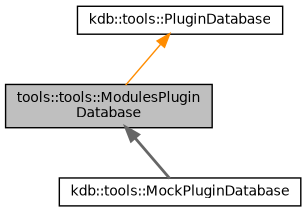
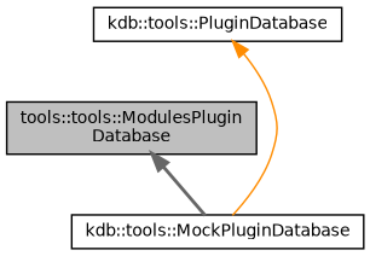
  digraph {
    node [color=black fillcolor=white fontname=Helvetica fontsize=10 shape=record style=filled]
    edge [dir=back fontname=Helvetica fontsize=10 labelfontname=Helvetica labelfontsize=10]
    n1 [fillcolor=grey75 fontcolor=black height=0.2 label="tools::tools::ModulesPlugin\lDatabase" width=0.4]
    n2 [height=0.2 label="kdb::tools::MockPluginDatabase" width=0.4]
    n3 [height=0.2 label="kdb::tools::PluginDatabase" width=0.4]
    n1 -> n2 [color=gray40 style=bold]
-   n3 -> n1 [color=darkorange style=solid]
+   n3 -> n2 [color=darkorange style=solid]
  }
